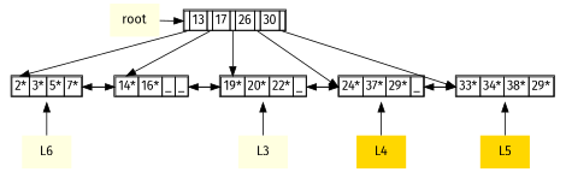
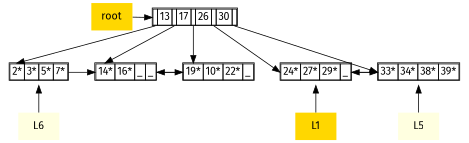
  digraph {
    fontname="Fira Sans"
    splines=false
    node [fontname="Fira Sans" shape=none]
    edge [fontname="Fira Sans" headport=key0]
    n1 [label=<<table border="1" cellborder="1" cellspacing="0">                     <tr>                         <td port="connector0"></td>                         <td port="key0">13</td>                         <td port="connector1"></td>                         <td port="key1">17</td>                         <td port="connector2"></td>                         <td port="key2">26</td>                         <td port="connector3"></td>                         <td port="key3">30</td>                         <td port="connector4"></td>                     </tr>                 </table>>]
-   n2 [color=brown fillcolor=lightyellow label=root style=filled]
+   n2 [color=brown fillcolor=gold label=root style=filled]
    n3 [label=<<table border="1" cellborder="1" cellspacing="0">                     <tr>                         <td port="key0">2*</td>                         <td port="key1">3*</td>                         <td port="key2">5*</td>                         <td port="key3">7*</td>                     </tr>                 </table>>]
    n4 [label=<<table border="1" cellborder="1" cellspacing="0">                     <tr>                         <td port="key0">14*</td>                         <td port="key1">16*</td>                         <td port="key2">_</td>                         <td port="key3">_</td>                     </tr>                 </table>>]
-   n5 [label=<<table border="1" cellborder="1" cellspacing="0">                     <tr>                         <td port="key0">19*</td>                         <td port="key1">20*</td>                         <td port="key2">22*</td>                         <td port="key3">_</td>                     </tr>                 </table>>]
-   n6 [label=<<table border="1" cellborder="1" cellspacing="0">                     <tr>                         <td port="key0">24*</td>                         <td port="key1">37*</td>                         <td port="key2">29*</td>                         <td port="key3">_</td>                     </tr>                 </table>>]
-   n7 [label=<<table border="1" cellborder="1" cellspacing="0">                     <tr>                         <td port="key0">33*</td>                         <td port="key1">34*</td>                         <td port="key2">38*</td>                         <td port="key3">29*</td>                     </tr>                 </table>>]
+   n5 [label=<<table border="1" cellborder="1" cellspacing="0">                     <tr>                         <td port="key0">19*</td>                         <td port="key1">10*</td>                         <td port="key2">22*</td>                         <td port="key3">_</td>                     </tr>                 </table>>]
+   n6 [label=<<table border="1" cellborder="1" cellspacing="0">                     <tr>                         <td port="key0">24*</td>                         <td port="key1">27*</td>                         <td port="key2">29*</td>                         <td port="key3">_</td>                     </tr>                 </table>>]
+   n7 [label=<<table border="1" cellborder="1" cellspacing="0">                     <tr>                         <td port="key0">33*</td>                         <td port="key1">34*</td>                         <td port="key2">38*</td>                         <td port="key3">39*</td>                     </tr>                 </table>>]
    n8 [color=brown fillcolor=lightyellow label=L6 style=filled]
-   n9 [color=brown fillcolor=lightyellow label=L3 style=filled]
-   n10 [color=darkgreen fillcolor=gold label=L4 style=filled]
-   n11 [color=brown fillcolor=gold label=L5 style=filled]
+   n10 [color=darkgreen fillcolor=gold label=L1 style=filled]
+   n11 [color=brown fillcolor=lightyellow label=L5 style=filled]
    subgraph sub_1 {
      rank=min
      n1
      n2
    }
    subgraph sub_2 {
      rank=same
      n3
      n4
      n5
      n6
      n7
    }
    subgraph sub_3 {
      rank=max
      n8
-     n9
      n10
      n11
    }
    n1 -> n3 [tailport=connector0]
    n1 -> n4 [tailport=connector1]
    n1 -> n5 [tailport=connector2]
    n1 -> n6 [tailport=connector3]
    n1 -> n7 [tailport=connector4]
    n2 -> n1 [headport=connector0]
    n3 -> n4 [tailport=key3]
-   n4 -> n3 [headport=key3 tailport=key0]
    n4 -> n5 [tailport=key3]
    n5 -> n4 [headport=key3 tailport=key0]
-   n5 -> n6 [tailport=key3]
-   n6 -> n5 [headport=key3 tailport=key0]
    n6 -> n7 [tailport=key3]
    n7 -> n6 [headport=key3 tailport=key0]
    n8 -> n3 [headport=connector0]
-   n9 -> n5 [headport=connector0]
    n10 -> n6 [headport=connector0]
    n11 -> n7 [headport=connector0]
  }
